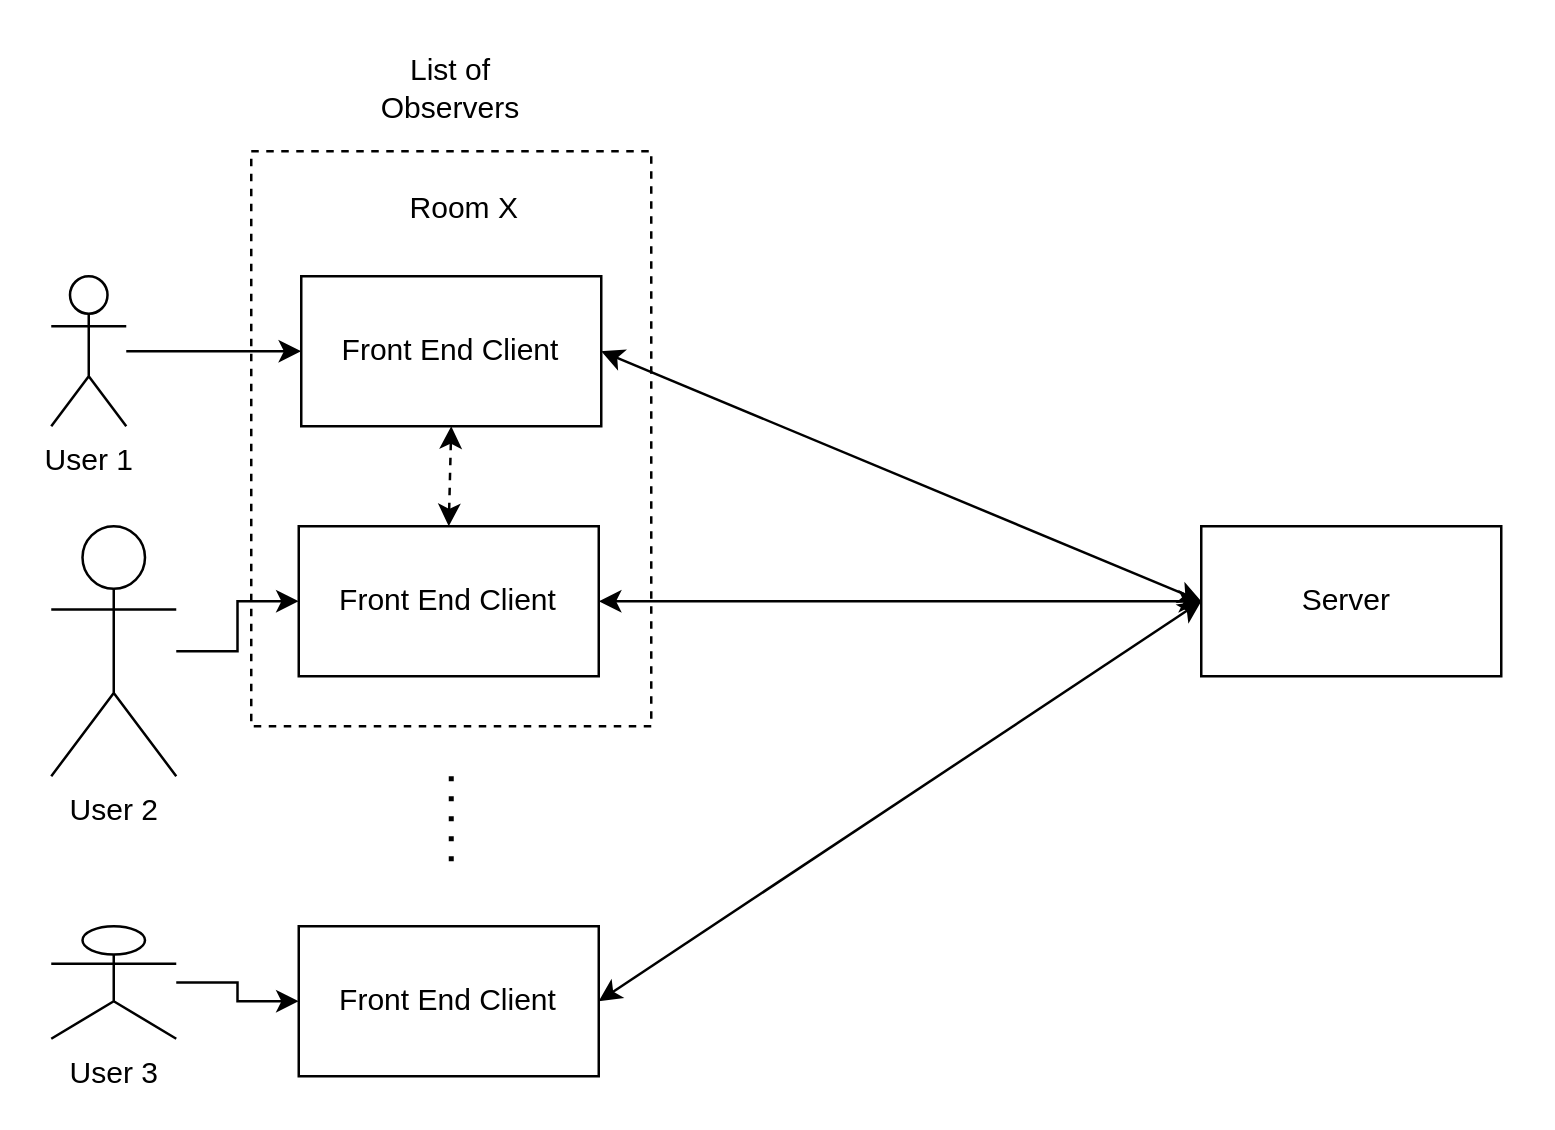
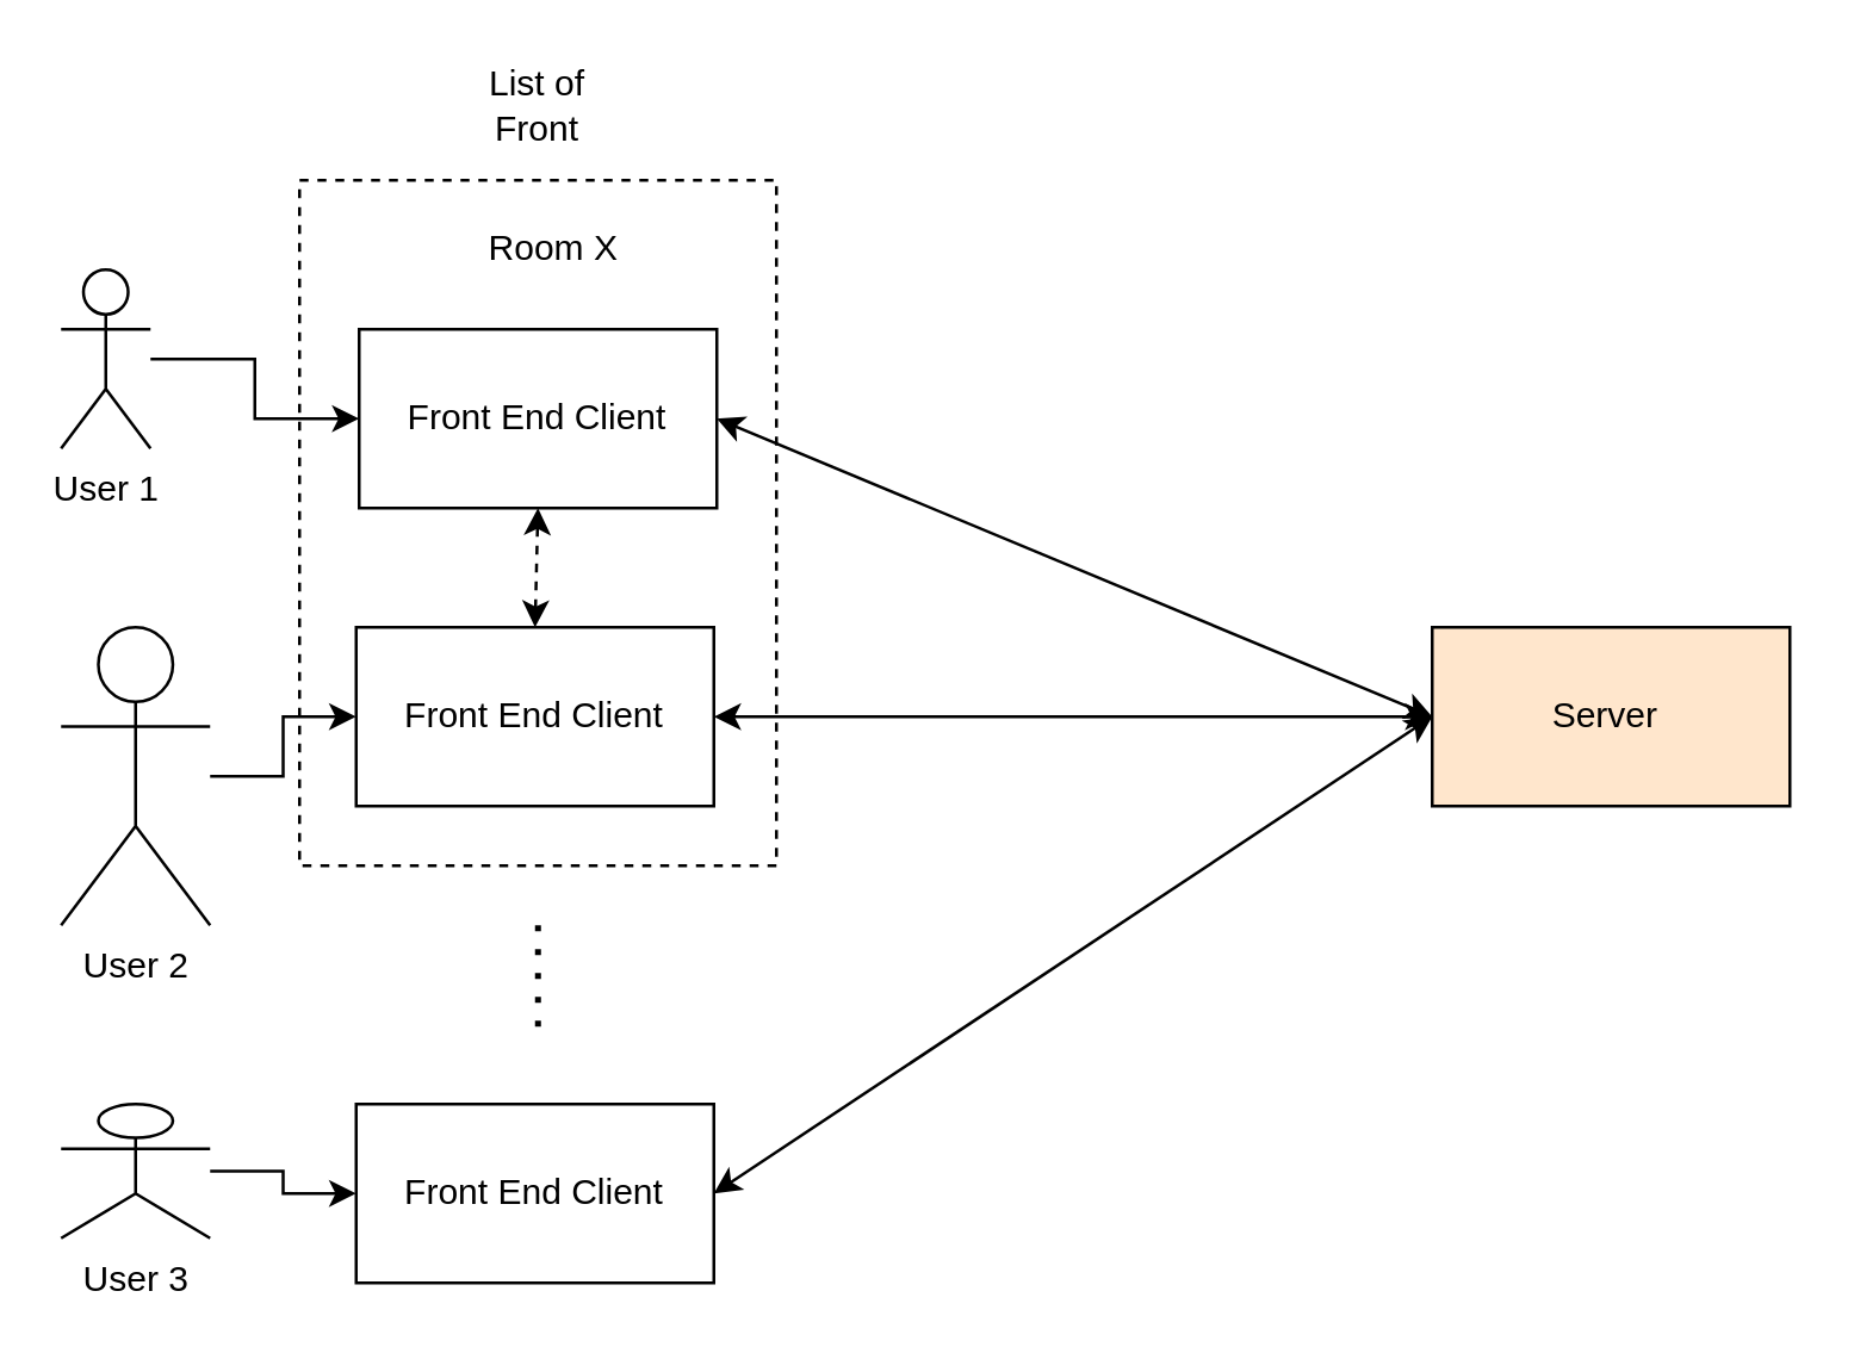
  <mxCell id="0" />
  <mxCell id="1" parent="0" />
  <mxCell id="2" value="" style="rounded=0;whiteSpace=wrap;html=1;fillColor=none;dashed=1;" vertex="1" parent="1"><mxGeometry x="100" y="60" width="160" height="230" as="geometry" /></mxCell>
  <mxCell id="3" value="Front End Client" style="rounded=0;whiteSpace=wrap;html=1;" parent="1" vertex="1"><mxGeometry x="120" y="110" width="120" height="60" as="geometry" /></mxCell>
  <mxCell id="4" value="Front End Client" style="rounded=0;whiteSpace=wrap;html=1;" parent="1" vertex="1"><mxGeometry x="119" y="210" width="120" height="60" as="geometry" /></mxCell>
  <mxCell id="5" value="" style="endArrow=none;dashed=1;html=1;dashPattern=1 3;strokeWidth=2;rounded=0;" parent="1" edge="1"><mxGeometry width="50" height="50" relative="1" as="geometry"><mxPoint x="180" y="310" as="sourcePoint" /><mxPoint x="180" y="350" as="targetPoint" /></mxGeometry></mxCell>
  <mxCell id="6" value="Front End Client" style="rounded=0;whiteSpace=wrap;html=1;" parent="1" vertex="1"><mxGeometry x="119" y="370" width="120" height="60" as="geometry" /></mxCell>
- <mxCell id="7" value="Server&amp;nbsp;" style="rounded=0;whiteSpace=wrap;html=1;" vertex="1" parent="1"><mxGeometry x="480" y="210" width="120" height="60" as="geometry" /></mxCell>
+ <mxCell id="7" value="Server&amp;nbsp;" style="rounded=0;whiteSpace=wrap;html=1;fillColor=#ffe6cc;" vertex="1" parent="1"><mxGeometry x="480" y="210" width="120" height="60" as="geometry" /></mxCell>
  <mxCell id="8" value="" style="endArrow=classic;startArrow=classic;html=1;rounded=0;exitX=1;exitY=0.5;exitDx=0;exitDy=0;entryX=0;entryY=0.5;entryDx=0;entryDy=0;" edge="1" parent="1" source="3" target="7"><mxGeometry width="50" height="50" relative="1" as="geometry"><mxPoint x="390" y="410" as="sourcePoint" /><mxPoint x="440" y="360" as="targetPoint" /></mxGeometry></mxCell>
  <mxCell id="9" value="" style="endArrow=classic;startArrow=classic;html=1;rounded=0;exitX=1;exitY=0.5;exitDx=0;exitDy=0;entryX=0;entryY=0.5;entryDx=0;entryDy=0;" edge="1" parent="1" source="4" target="7"><mxGeometry width="50" height="50" relative="1" as="geometry"><mxPoint x="250" y="150" as="sourcePoint" /><mxPoint x="490" y="250" as="targetPoint" /></mxGeometry></mxCell>
  <mxCell id="10" value="" style="endArrow=classic;startArrow=classic;html=1;rounded=0;exitX=1;exitY=0.5;exitDx=0;exitDy=0;entryX=0;entryY=0.5;entryDx=0;entryDy=0;" edge="1" parent="1" source="6" target="7"><mxGeometry width="50" height="50" relative="1" as="geometry"><mxPoint x="270" y="170" as="sourcePoint" /><mxPoint x="510" y="270" as="targetPoint" /></mxGeometry></mxCell>
  <mxCell id="11" value="Room X" style="text;html=1;align=center;verticalAlign=middle;resizable=0;points=[];autosize=1;strokeColor=none;fillColor=none;" vertex="1" parent="1"><mxGeometry x="150" y="68" width="70" height="30" as="geometry" /></mxCell>
  <mxCell id="12" style="edgeStyle=orthogonalEdgeStyle;rounded=0;orthogonalLoop=1;jettySize=auto;html=1;entryX=0;entryY=0.5;entryDx=0;entryDy=0;" edge="1" parent="1" source="13" target="3"><mxGeometry relative="1" as="geometry" /></mxCell>
- <mxCell id="13" value="User 1" style="shape=umlActor;verticalLabelPosition=bottom;verticalAlign=top;html=1;outlineConnect=0;" vertex="1" parent="1"><mxGeometry x="20" y="110" width="30" height="60" as="geometry" /></mxCell>
+ <mxCell id="13" value="User 1" style="shape=umlActor;verticalLabelPosition=bottom;verticalAlign=top;html=1;outlineConnect=0;" vertex="1" parent="1"><mxGeometry x="20" y="90" width="30" height="60" as="geometry" /></mxCell>
  <mxCell id="14" style="edgeStyle=orthogonalEdgeStyle;rounded=0;orthogonalLoop=1;jettySize=auto;html=1;entryX=0;entryY=0.5;entryDx=0;entryDy=0;" edge="1" parent="1" source="15" target="4"><mxGeometry relative="1" as="geometry" /></mxCell>
  <mxCell id="15" value="User 2" style="shape=umlActor;verticalLabelPosition=bottom;verticalAlign=top;html=1;outlineConnect=0;" vertex="1" parent="1"><mxGeometry x="20" y="210" width="50" height="100" as="geometry" /></mxCell>
  <mxCell id="16" style="edgeStyle=orthogonalEdgeStyle;rounded=0;orthogonalLoop=1;jettySize=auto;html=1;" edge="1" parent="1" source="17" target="6"><mxGeometry relative="1" as="geometry" /></mxCell>
  <mxCell id="17" value="User 3" style="shape=umlActor;verticalLabelPosition=bottom;verticalAlign=top;html=1;outlineConnect=0;" vertex="1" parent="1"><mxGeometry x="20" y="370" width="50" height="45" as="geometry" /></mxCell>
  <mxCell id="18" value="" style="endArrow=classic;dashed=1;html=1;rounded=0;startArrow=classic;startFill=1;endFill=1;entryX=0.5;entryY=1;entryDx=0;entryDy=0;exitX=0.5;exitY=0;exitDx=0;exitDy=0;" edge="1" parent="1" source="4" target="3"><mxGeometry width="50" height="50" relative="1" as="geometry"><mxPoint x="390" y="350" as="sourcePoint" /><mxPoint x="440" y="300" as="targetPoint" /></mxGeometry></mxCell>
- <mxCell id="19" value="List of Observers" style="text;html=1;strokeColor=none;fillColor=none;align=center;verticalAlign=middle;whiteSpace=wrap;rounded=0;" vertex="1" parent="1"><mxGeometry x="150" y="20" width="60" height="30" as="geometry" /></mxCell>
+ <mxCell id="19" value="List of Front" style="text;html=1;strokeColor=none;fillColor=none;align=center;verticalAlign=middle;whiteSpace=wrap;rounded=0;" vertex="1" parent="1"><mxGeometry x="150" y="20" width="60" height="30" as="geometry" /></mxCell>
